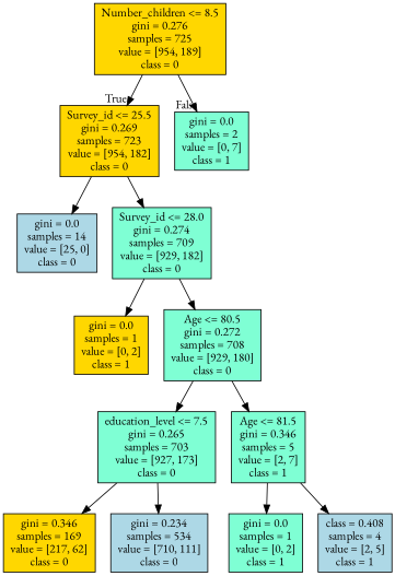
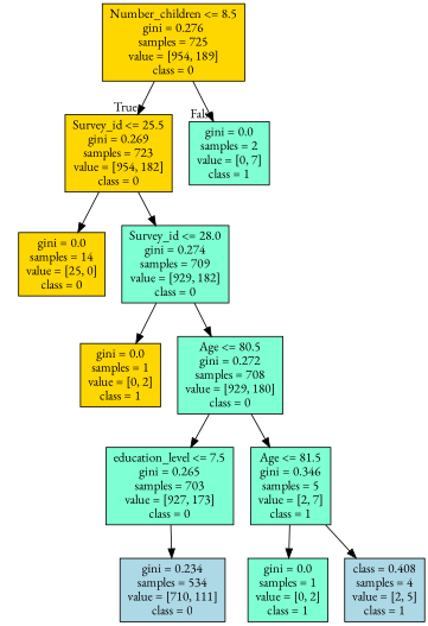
  digraph {
    fontname="EB Garamond"
    node [fillcolor=aquamarine fontname="EB Garamond" shape=box style=filled]
    edge [fontname="EB Garamond"]
    n1 [fillcolor=gold label="Number_children <= 8.5\ngini = 0.276\nsamples = 725\nvalue = [954, 189]\nclass = 0"]
    n2 [fillcolor=gold label="Survey_id <= 25.5\ngini = 0.269\nsamples = 723\nvalue = [954, 182]\nclass = 0"]
    n3 [label="gini = 0.0\nsamples = 2\nvalue = [0, 7]\nclass = 1"]
-   n4 [fillcolor=lightblue label="gini = 0.0\nsamples = 14\nvalue = [25, 0]\nclass = 0"]
+   n4 [fillcolor=gold label="gini = 0.0\nsamples = 14\nvalue = [25, 0]\nclass = 0"]
    n5 [label="Survey_id <= 28.0\ngini = 0.274\nsamples = 709\nvalue = [929, 182]\nclass = 0"]
    n6 [fillcolor=gold label="gini = 0.0\nsamples = 1\nvalue = [0, 2]\nclass = 1"]
    n7 [label="Age <= 80.5\ngini = 0.272\nsamples = 708\nvalue = [929, 180]\nclass = 0"]
    n8 [label="education_level <= 7.5\ngini = 0.265\nsamples = 703\nvalue = [927, 173]\nclass = 0"]
    n9 [label="Age <= 81.5\ngini = 0.346\nsamples = 5\nvalue = [2, 7]\nclass = 1"]
-   n10 [fillcolor=gold label="gini = 0.346\nsamples = 169\nvalue = [217, 62]\nclass = 0"]
    n11 [fillcolor=lightblue label="gini = 0.234\nsamples = 534\nvalue = [710, 111]\nclass = 0"]
    n12 [label="gini = 0.0\nsamples = 1\nvalue = [0, 2]\nclass = 1"]
    n13 [fillcolor=lightblue label="class = 0.408\nsamples = 4\nvalue = [2, 5]\nclass = 1"]
    n1 -> n2 [headlabel=True labelangle=45 labeldistance=2.5]
    n1 -> n3 [headlabel=False labelangle=-45 labeldistance=2.5]
    n2 -> n4
    n2 -> n5
    n5 -> n6
    n5 -> n7
    n7 -> n8
    n7 -> n9
-   n8 -> n10
    n8 -> n11
    n9 -> n12
    n9 -> n13
  }
